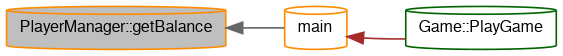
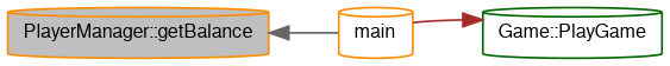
  digraph {
    rankdir=LR
    node [color=darkorange fillcolor=white fontname=FreeSans fontsize=10 shape=cylinder style=filled]
    edge [dir=back fontname=FreeSans fontsize=10 labelfontname=FreeSans labelfontsize=10 style=solid]
    n1 [fillcolor=grey75 fontcolor=black height=0.2 label="PlayerManager::getBalance" width=0.4]
    n2 [height=0.2 label=main width=0.4]
    n3 [color=darkgreen height=0.2 label="Game::PlayGame" width=0.4]
    n1 -> n2 [color=gray40]
-   n2 -> n3 [color=brown]
+   n3 -> n2 [color=brown]
  }
